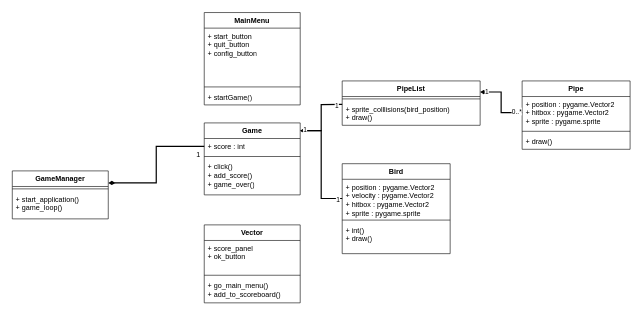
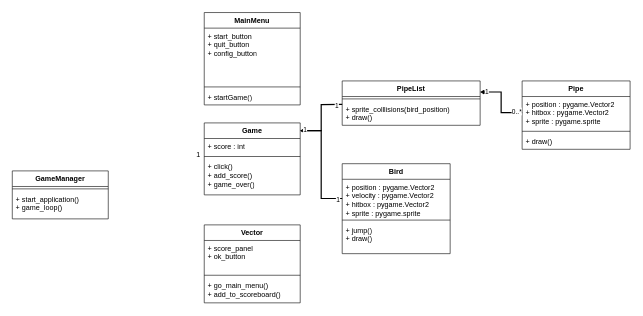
  <mxCell id="0" />
  <mxCell id="1" parent="0" />
  <mxCell id="2" value="GameManager" style="swimlane;fontStyle=1;align=center;verticalAlign=top;childLayout=stackLayout;horizontal=1;startSize=26;horizontalStack=0;resizeParent=1;resizeParentMax=0;resizeLast=0;collapsible=1;marginBottom=0;whiteSpace=wrap;html=1;" vertex="1" parent="1"><mxGeometry x="20" y="284" width="160" height="80" as="geometry" /></mxCell>
  <mxCell id="3" value="" style="line;strokeWidth=1;fillColor=none;align=left;verticalAlign=middle;spacingTop=-1;spacingLeft=3;spacingRight=3;rotatable=0;labelPosition=right;points=[];portConstraint=eastwest;strokeColor=inherit;" vertex="1" parent="2"><mxGeometry y="26" width="160" height="8" as="geometry" /></mxCell>
  <mxCell id="4" value="+ start_application()&lt;div&gt;+ game_loop()&lt;/div&gt;" style="text;strokeColor=none;fillColor=none;align=left;verticalAlign=top;spacingLeft=4;spacingRight=4;overflow=hidden;rotatable=0;points=[[0,0.5],[1,0.5]];portConstraint=eastwest;whiteSpace=wrap;html=1;" vertex="1" parent="2"><mxGeometry y="34" width="160" height="46" as="geometry" /></mxCell>
  <mxCell id="5" value="Bird&lt;div&gt;&lt;br&gt;&lt;/div&gt;" style="swimlane;fontStyle=1;align=center;verticalAlign=top;childLayout=stackLayout;horizontal=1;startSize=26;horizontalStack=0;resizeParent=1;resizeParentMax=0;resizeLast=0;collapsible=1;marginBottom=0;whiteSpace=wrap;html=1;" vertex="1" parent="1"><mxGeometry x="570" y="272" width="180" height="150" as="geometry" /></mxCell>
  <mxCell id="6" value="+ position : pygame.Vector2&lt;div&gt;+ velocity :&amp;nbsp;&lt;span style=&quot;background-color: initial;&quot;&gt;pygame.Vector2&lt;/span&gt;&lt;/div&gt;&lt;div&gt;&lt;span style=&quot;background-color: initial;&quot;&gt;+ hitbox : pygame.Vector2&lt;/span&gt;&lt;/div&gt;&lt;div&gt;&lt;span style=&quot;background-color: initial;&quot;&gt;+ sprite : pygame.sprite&lt;/span&gt;&lt;/div&gt;" style="text;strokeColor=none;fillColor=none;align=left;verticalAlign=top;spacingLeft=4;spacingRight=4;overflow=hidden;rotatable=0;points=[[0,0.5],[1,0.5]];portConstraint=eastwest;whiteSpace=wrap;html=1;" vertex="1" parent="5"><mxGeometry y="26" width="180" height="64" as="geometry" /></mxCell>
  <mxCell id="7" value="" style="line;strokeWidth=1;fillColor=none;align=left;verticalAlign=middle;spacingTop=-1;spacingLeft=3;spacingRight=3;rotatable=0;labelPosition=right;points=[];portConstraint=eastwest;strokeColor=inherit;" vertex="1" parent="5"><mxGeometry y="90" width="180" height="8" as="geometry" /></mxCell>
- <mxCell id="8" value="+ int()&lt;br&gt;+ draw()&lt;div&gt;&lt;div&gt;&lt;br&gt;&lt;/div&gt;&lt;/div&gt;" style="text;strokeColor=none;fillColor=none;align=left;verticalAlign=top;spacingLeft=4;spacingRight=4;overflow=hidden;rotatable=0;points=[[0,0.5],[1,0.5]];portConstraint=eastwest;whiteSpace=wrap;html=1;" vertex="1" parent="5"><mxGeometry y="98" width="180" height="52" as="geometry" /></mxCell>
+ <mxCell id="8" value="+ jump()&lt;br&gt;+ draw()&lt;div&gt;&lt;div&gt;&lt;br&gt;&lt;/div&gt;&lt;/div&gt;" style="text;strokeColor=none;fillColor=none;align=left;verticalAlign=top;spacingLeft=4;spacingRight=4;overflow=hidden;rotatable=0;points=[[0,0.5],[1,0.5]];portConstraint=eastwest;whiteSpace=wrap;html=1;" vertex="1" parent="5"><mxGeometry y="98" width="180" height="52" as="geometry" /></mxCell>
  <mxCell id="9" value="Pipe" style="swimlane;fontStyle=1;align=center;verticalAlign=top;childLayout=stackLayout;horizontal=1;startSize=26;horizontalStack=0;resizeParent=1;resizeParentMax=0;resizeLast=0;collapsible=1;marginBottom=0;whiteSpace=wrap;html=1;" vertex="1" parent="1"><mxGeometry x="870" y="134" width="180" height="114" as="geometry" /></mxCell>
  <mxCell id="10" value="+ position : pygame.Vector2&lt;div&gt;+ hitbox : pygame.Vector2&lt;/div&gt;&lt;div&gt;+ sprite : pygame.sprite&lt;/div&gt;" style="text;strokeColor=none;fillColor=none;align=left;verticalAlign=top;spacingLeft=4;spacingRight=4;overflow=hidden;rotatable=0;points=[[0,0.5],[1,0.5]];portConstraint=eastwest;whiteSpace=wrap;html=1;" vertex="1" parent="9"><mxGeometry y="26" width="180" height="54" as="geometry" /></mxCell>
  <mxCell id="11" value="" style="line;strokeWidth=1;fillColor=none;align=left;verticalAlign=middle;spacingTop=-1;spacingLeft=3;spacingRight=3;rotatable=0;labelPosition=right;points=[];portConstraint=eastwest;strokeColor=inherit;" vertex="1" parent="9"><mxGeometry y="80" width="180" height="8" as="geometry" /></mxCell>
  <mxCell id="12" value="+ draw()&amp;nbsp;" style="text;strokeColor=none;fillColor=none;align=left;verticalAlign=top;spacingLeft=4;spacingRight=4;overflow=hidden;rotatable=0;points=[[0,0.5],[1,0.5]];portConstraint=eastwest;whiteSpace=wrap;html=1;" vertex="1" parent="9"><mxGeometry y="88" width="180" height="26" as="geometry" /></mxCell>
  <mxCell id="13" value="PipeList" style="swimlane;fontStyle=1;align=center;verticalAlign=top;childLayout=stackLayout;horizontal=1;startSize=26;horizontalStack=0;resizeParent=1;resizeParentMax=0;resizeLast=0;collapsible=1;marginBottom=0;whiteSpace=wrap;html=1;" vertex="1" parent="1"><mxGeometry x="570" y="134" width="230" height="74" as="geometry" /></mxCell>
  <mxCell id="14" value="" style="line;strokeWidth=1;fillColor=none;align=left;verticalAlign=middle;spacingTop=-1;spacingLeft=3;spacingRight=3;rotatable=0;labelPosition=right;points=[];portConstraint=eastwest;strokeColor=inherit;" vertex="1" parent="13"><mxGeometry y="26" width="230" height="8" as="geometry" /></mxCell>
  <mxCell id="15" value="+ sprite_colllisions(bird_position)&lt;div&gt;+ draw()&lt;/div&gt;" style="text;strokeColor=none;fillColor=none;align=left;verticalAlign=top;spacingLeft=4;spacingRight=4;overflow=hidden;rotatable=0;points=[[0,0.5],[1,0.5]];portConstraint=eastwest;whiteSpace=wrap;html=1;" vertex="1" parent="13"><mxGeometry y="34" width="230" height="40" as="geometry" /></mxCell>
  <mxCell id="16" value="Game" style="swimlane;fontStyle=1;align=center;verticalAlign=top;childLayout=stackLayout;horizontal=1;startSize=26;horizontalStack=0;resizeParent=1;resizeParentMax=0;resizeLast=0;collapsible=1;marginBottom=0;whiteSpace=wrap;html=1;" vertex="1" parent="1"><mxGeometry x="340" y="204" width="160" height="120" as="geometry" /></mxCell>
  <mxCell id="17" value="+ score : int&lt;div&gt;&lt;br&gt;&lt;/div&gt;" style="text;strokeColor=none;fillColor=none;align=left;verticalAlign=top;spacingLeft=4;spacingRight=4;overflow=hidden;rotatable=0;points=[[0,0.5],[1,0.5]];portConstraint=eastwest;whiteSpace=wrap;html=1;" vertex="1" parent="16"><mxGeometry y="26" width="160" height="26" as="geometry" /></mxCell>
  <mxCell id="18" value="" style="line;strokeWidth=1;fillColor=none;align=left;verticalAlign=middle;spacingTop=-1;spacingLeft=3;spacingRight=3;rotatable=0;labelPosition=right;points=[];portConstraint=eastwest;strokeColor=inherit;" vertex="1" parent="16"><mxGeometry y="52" width="160" height="8" as="geometry" /></mxCell>
  <mxCell id="19" value="+ click()&lt;div&gt;+ add_score()&lt;/div&gt;&lt;div&gt;+ game_over()&lt;br&gt;&lt;div&gt;&lt;br&gt;&lt;/div&gt;&lt;/div&gt;" style="text;strokeColor=none;fillColor=none;align=left;verticalAlign=top;spacingLeft=4;spacingRight=4;overflow=hidden;rotatable=0;points=[[0,0.5],[1,0.5]];portConstraint=eastwest;whiteSpace=wrap;html=1;" vertex="1" parent="16"><mxGeometry y="60" width="160" height="60" as="geometry" /></mxCell>
  <mxCell id="20" value="MainMenu" style="swimlane;fontStyle=1;align=center;verticalAlign=top;childLayout=stackLayout;horizontal=1;startSize=26;horizontalStack=0;resizeParent=1;resizeParentMax=0;resizeLast=0;collapsible=1;marginBottom=0;whiteSpace=wrap;html=1;" vertex="1" parent="1"><mxGeometry x="340" y="20" width="160" height="154" as="geometry" /></mxCell>
  <mxCell id="21" value="+ start_button&lt;div&gt;+ quit_button&lt;/div&gt;&lt;div&gt;+ config_button&lt;br&gt;&lt;div&gt;&lt;br&gt;&lt;/div&gt;&lt;/div&gt;" style="text;strokeColor=none;fillColor=none;align=left;verticalAlign=top;spacingLeft=4;spacingRight=4;overflow=hidden;rotatable=0;points=[[0,0.5],[1,0.5]];portConstraint=eastwest;whiteSpace=wrap;html=1;" vertex="1" parent="20"><mxGeometry y="26" width="160" height="94" as="geometry" /></mxCell>
  <mxCell id="22" value="" style="line;strokeWidth=1;fillColor=none;align=left;verticalAlign=middle;spacingTop=-1;spacingLeft=3;spacingRight=3;rotatable=0;labelPosition=right;points=[];portConstraint=eastwest;strokeColor=inherit;" vertex="1" parent="20"><mxGeometry y="120" width="160" height="8" as="geometry" /></mxCell>
  <mxCell id="23" value="+ startGame()" style="text;strokeColor=none;fillColor=none;align=left;verticalAlign=top;spacingLeft=4;spacingRight=4;overflow=hidden;rotatable=0;points=[[0,0.5],[1,0.5]];portConstraint=eastwest;whiteSpace=wrap;html=1;" vertex="1" parent="20"><mxGeometry y="128" width="160" height="26" as="geometry" /></mxCell>
  <mxCell id="24" value="Vector" style="swimlane;fontStyle=1;align=center;verticalAlign=top;childLayout=stackLayout;horizontal=1;startSize=26;horizontalStack=0;resizeParent=1;resizeParentMax=0;resizeLast=0;collapsible=1;marginBottom=0;whiteSpace=wrap;html=1;" vertex="1" parent="1"><mxGeometry x="340" y="374" width="160" height="130" as="geometry" /></mxCell>
  <mxCell id="25" value="&lt;div&gt;&lt;div&gt;+ score_panel&lt;/div&gt;&lt;/div&gt;&lt;div&gt;+ ok_button&lt;/div&gt;" style="text;strokeColor=none;fillColor=none;align=left;verticalAlign=top;spacingLeft=4;spacingRight=4;overflow=hidden;rotatable=0;points=[[0,0.5],[1,0.5]];portConstraint=eastwest;whiteSpace=wrap;html=1;" vertex="1" parent="24"><mxGeometry y="26" width="160" height="54" as="geometry" /></mxCell>
  <mxCell id="26" value="" style="line;strokeWidth=1;fillColor=none;align=left;verticalAlign=middle;spacingTop=-1;spacingLeft=3;spacingRight=3;rotatable=0;labelPosition=right;points=[];portConstraint=eastwest;strokeColor=inherit;" vertex="1" parent="24"><mxGeometry y="80" width="160" height="8" as="geometry" /></mxCell>
  <mxCell id="27" value="+ go_main_menu()&lt;div&gt;+ add_to_scoreboard()&lt;br&gt;&lt;div&gt;&lt;br&gt;&lt;/div&gt;&lt;/div&gt;" style="text;strokeColor=none;fillColor=none;align=left;verticalAlign=top;spacingLeft=4;spacingRight=4;overflow=hidden;rotatable=0;points=[[0,0.5],[1,0.5]];portConstraint=eastwest;whiteSpace=wrap;html=1;" vertex="1" parent="24"><mxGeometry y="88" width="160" height="42" as="geometry" /></mxCell>
- <mxCell id="28" style="edgeStyle=orthogonalEdgeStyle;rounded=0;orthogonalLoop=1;jettySize=auto;html=1;exitX=0;exitY=0.5;exitDx=0;exitDy=0;entryX=1;entryY=0.25;entryDx=0;entryDy=0;strokeWidth=2;endArrow=diamondThin;endFill=1;" edge="1" parent="1" source="17" target="2"><mxGeometry relative="1" as="geometry" /></mxCell>
  <mxCell id="29" value="1" style="text;html=1;align=center;verticalAlign=middle;resizable=0;points=[];autosize=1;strokeColor=none;fillColor=none;" vertex="1" parent="1"><mxGeometry x="315" y="242" width="30" height="30" as="geometry" /></mxCell>
  <mxCell id="30" style="edgeStyle=orthogonalEdgeStyle;rounded=0;orthogonalLoop=1;jettySize=auto;html=1;exitX=0;exitY=0.5;exitDx=0;exitDy=0;entryX=1;entryY=0.108;entryDx=0;entryDy=0;entryPerimeter=0;endArrow=diamondThin;endFill=1;strokeWidth=2;" edge="1" parent="1" target="16"><mxGeometry relative="1" as="geometry"><mxPoint x="570" y="173" as="sourcePoint" /></mxGeometry></mxCell>
  <mxCell id="31" value="1" style="edgeLabel;html=1;align=center;verticalAlign=middle;resizable=0;points=[];" vertex="1" connectable="0" parent="30"><mxGeometry x="-0.825" y="1" relative="1" as="geometry"><mxPoint as="offset" /></mxGeometry></mxCell>
  <mxCell id="32" style="edgeStyle=orthogonalEdgeStyle;rounded=0;orthogonalLoop=1;jettySize=auto;html=1;exitX=0;exitY=0.5;exitDx=0;exitDy=0;entryX=1;entryY=0.108;entryDx=0;entryDy=0;entryPerimeter=0;endArrow=diamondThin;endFill=1;strokeWidth=2;" edge="1" parent="1" source="6" target="16"><mxGeometry relative="1" as="geometry" /></mxCell>
  <mxCell id="33" value="1" style="edgeLabel;html=1;align=center;verticalAlign=middle;resizable=0;points=[];" vertex="1" connectable="0" parent="32"><mxGeometry x="0.922" y="-1" relative="1" as="geometry"><mxPoint as="offset" /></mxGeometry></mxCell>
  <mxCell id="34" value="1" style="edgeLabel;html=1;align=center;verticalAlign=middle;resizable=0;points=[];" vertex="1" connectable="0" parent="32"><mxGeometry x="-0.917" y="1" relative="1" as="geometry"><mxPoint as="offset" /></mxGeometry></mxCell>
  <mxCell id="35" style="edgeStyle=orthogonalEdgeStyle;rounded=0;orthogonalLoop=1;jettySize=auto;html=1;exitX=0;exitY=0.5;exitDx=0;exitDy=0;entryX=1;entryY=0.25;entryDx=0;entryDy=0;endArrow=diamondThin;endFill=1;strokeWidth=2;" edge="1" parent="1" source="10" target="13"><mxGeometry relative="1" as="geometry" /></mxCell>
  <mxCell id="36" value="1" style="edgeLabel;html=1;align=center;verticalAlign=middle;resizable=0;points=[];" vertex="1" connectable="0" parent="35"><mxGeometry x="0.793" y="-1" relative="1" as="geometry"><mxPoint as="offset" /></mxGeometry></mxCell>
  <mxCell id="37" value="0..*" style="edgeLabel;html=1;align=center;verticalAlign=middle;resizable=0;points=[];" vertex="1" connectable="0" parent="35"><mxGeometry x="-0.878" y="1" relative="1" as="geometry"><mxPoint x="-4" y="-4" as="offset" /></mxGeometry></mxCell>
